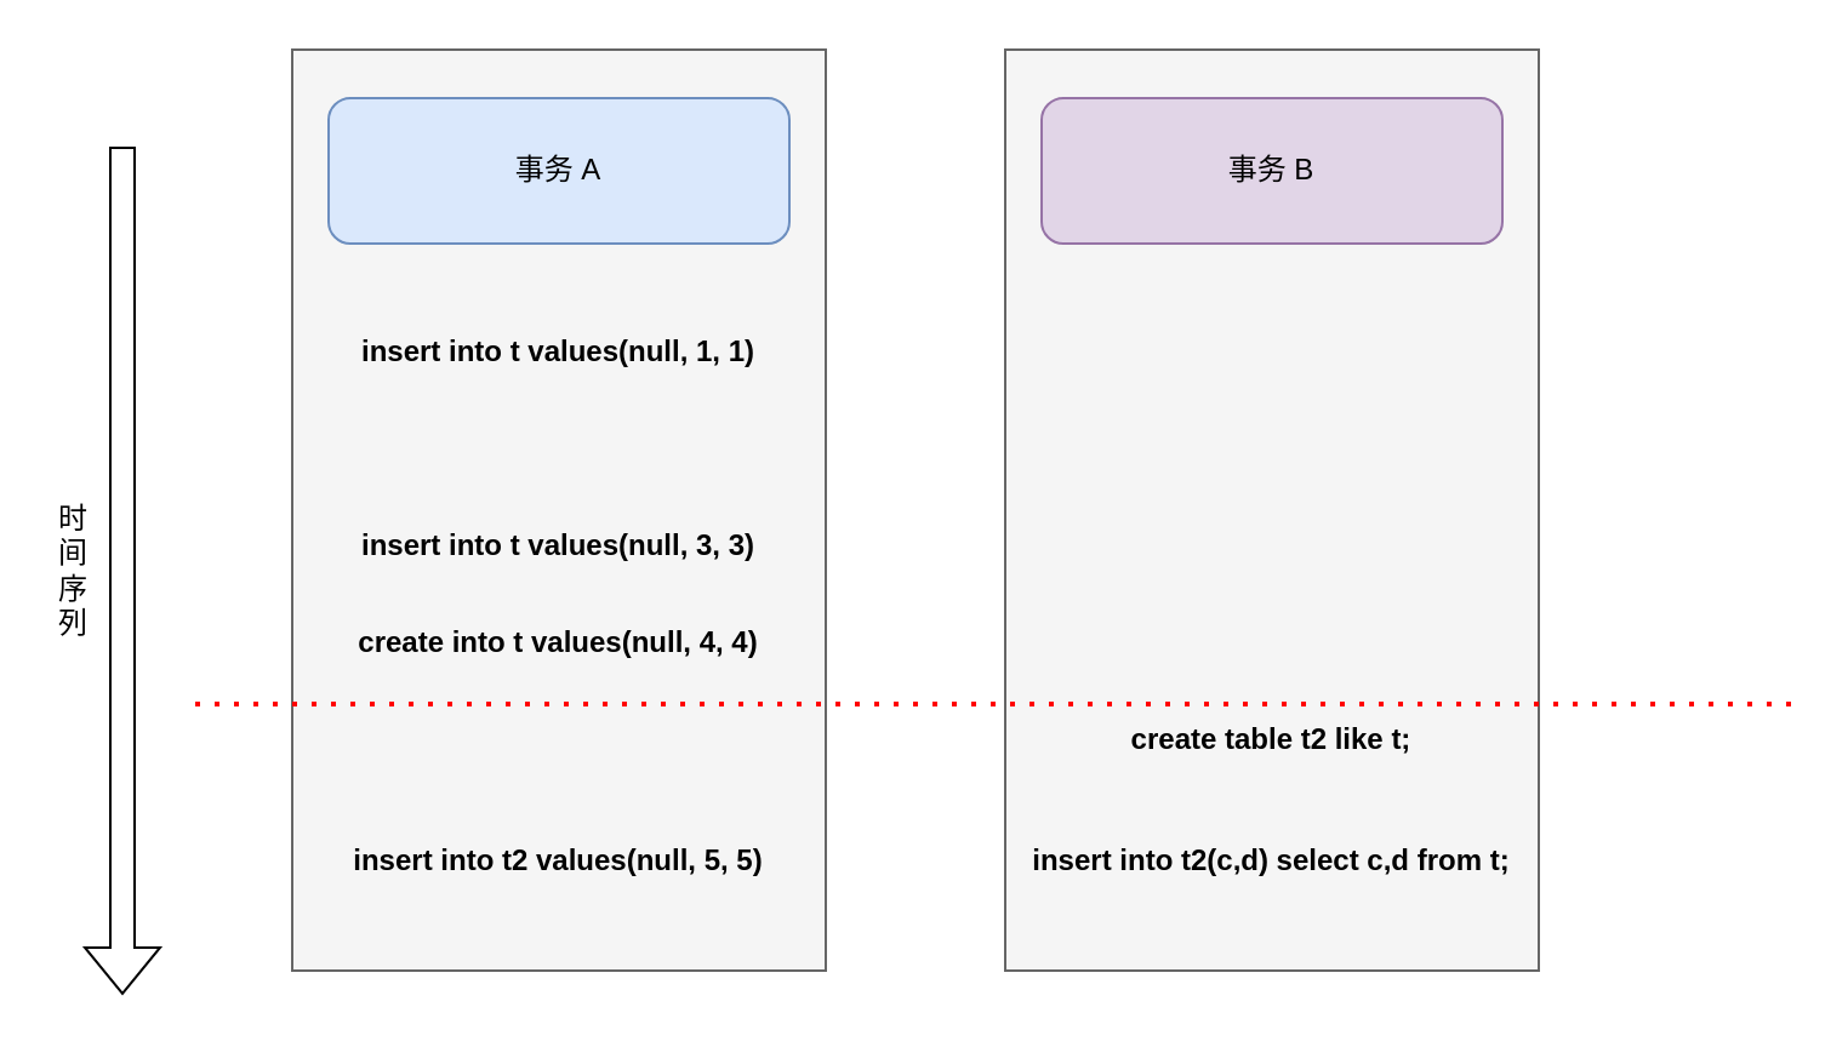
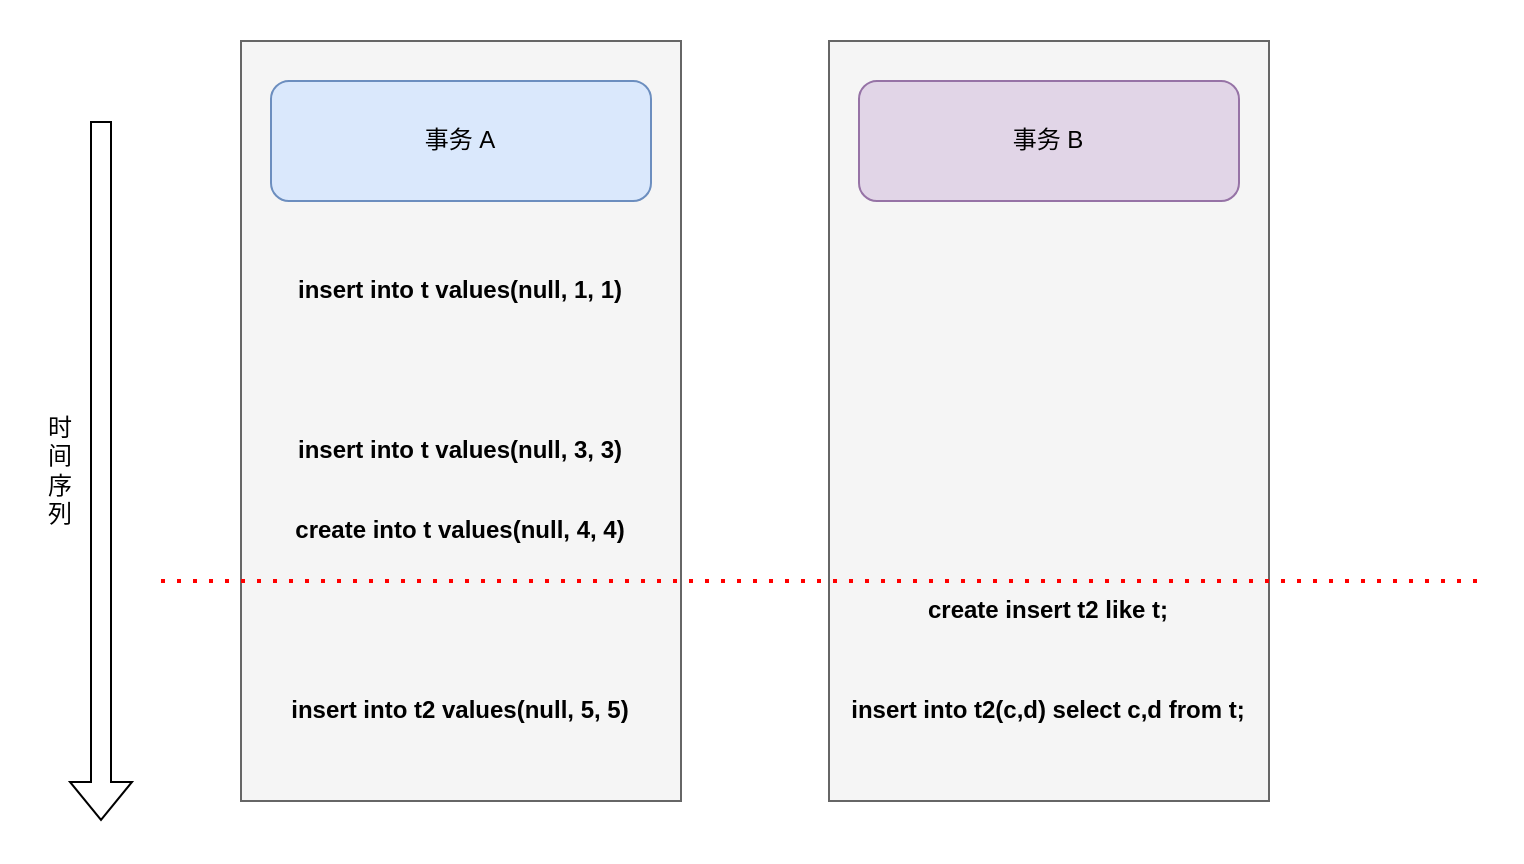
  <mxCell id="0" />
  <mxCell id="1" parent="0" />
  <mxCell id="2" value="" style="rounded=0;whiteSpace=wrap;html=1;fillColor=#f5f5f5;fontColor=#333333;strokeColor=#666666;" vertex="1" parent="1"><mxGeometry x="414" y="20" width="220" height="380" as="geometry" /></mxCell>
  <mxCell id="3" value="事务 B" style="rounded=1;whiteSpace=wrap;html=1;fillColor=#e1d5e7;strokeColor=#9673a6;" vertex="1" parent="1"><mxGeometry x="429" y="40" width="190" height="60" as="geometry" /></mxCell>
  <mxCell id="4" value="" style="rounded=0;whiteSpace=wrap;html=1;fillColor=#f5f5f5;fontColor=#333333;strokeColor=#666666;" vertex="1" parent="1"><mxGeometry x="120" y="20" width="220" height="380" as="geometry" /></mxCell>
  <mxCell id="5" value="事务 A" style="rounded=1;whiteSpace=wrap;html=1;fillColor=#dae8fc;strokeColor=#6c8ebf;" vertex="1" parent="1"><mxGeometry x="135" y="40" width="190" height="60" as="geometry" /></mxCell>
  <mxCell id="6" value="insert into t values(null, 1, 1)" style="text;html=1;align=center;verticalAlign=middle;whiteSpace=wrap;rounded=0;fontStyle=1" vertex="1" parent="1"><mxGeometry x="120" y="130" width="220" height="30" as="geometry" /></mxCell>
  <mxCell id="7" value="" style="shape=flexArrow;endArrow=classic;html=1;rounded=0;" edge="1" parent="1"><mxGeometry width="50" height="50" relative="1" as="geometry"><mxPoint x="50" y="60" as="sourcePoint" /><mxPoint x="50" y="410" as="targetPoint" /></mxGeometry></mxCell>
  <mxCell id="8" value="insert into t values(null, 3, 3)" style="text;html=1;align=center;verticalAlign=middle;whiteSpace=wrap;rounded=0;fontStyle=1" vertex="1" parent="1"><mxGeometry x="120" y="210" width="220" height="30" as="geometry" /></mxCell>
  <mxCell id="9" value="create into t values(null, 4, 4)" style="text;html=1;align=center;verticalAlign=middle;whiteSpace=wrap;rounded=0;fontStyle=1" vertex="1" parent="1"><mxGeometry x="120" y="250" width="220" height="30" as="geometry" /></mxCell>
  <mxCell id="10" value="insert into t2 values(null, 5, 5)" style="text;html=1;align=center;verticalAlign=middle;whiteSpace=wrap;rounded=0;fontStyle=1" vertex="1" parent="1"><mxGeometry x="120" y="340" width="220" height="30" as="geometry" /></mxCell>
- <mxCell id="11" value="create table t2 like t;" style="text;html=1;align=center;verticalAlign=middle;whiteSpace=wrap;rounded=0;fontStyle=1" vertex="1" parent="1"><mxGeometry x="414" y="290" width="220" height="30" as="geometry" /></mxCell>
+ <mxCell id="11" value="create insert t2 like t;" style="text;html=1;align=center;verticalAlign=middle;whiteSpace=wrap;rounded=0;fontStyle=1" vertex="1" parent="1"><mxGeometry x="414" y="290" width="220" height="30" as="geometry" /></mxCell>
  <mxCell id="12" value="insert into t2(c,d) select c,d from t;" style="text;html=1;align=center;verticalAlign=middle;whiteSpace=wrap;rounded=0;fontStyle=1" vertex="1" parent="1"><mxGeometry x="414" y="340" width="220" height="30" as="geometry" /></mxCell>
  <mxCell id="13" value="" style="endArrow=none;dashed=1;html=1;dashPattern=1 3;strokeWidth=2;rounded=0;strokeColor=#FF0000;" edge="1" parent="1"><mxGeometry width="50" height="50" relative="1" as="geometry"><mxPoint x="80" y="290" as="sourcePoint" /><mxPoint x="740" y="290" as="targetPoint" /></mxGeometry></mxCell>
  <mxCell id="14" value="时间序列" style="text;html=1;align=center;verticalAlign=middle;whiteSpace=wrap;rounded=0;" vertex="1" parent="1"><mxGeometry y="85" width="20" height="300" as="geometry" x="20" /></mxCell>
